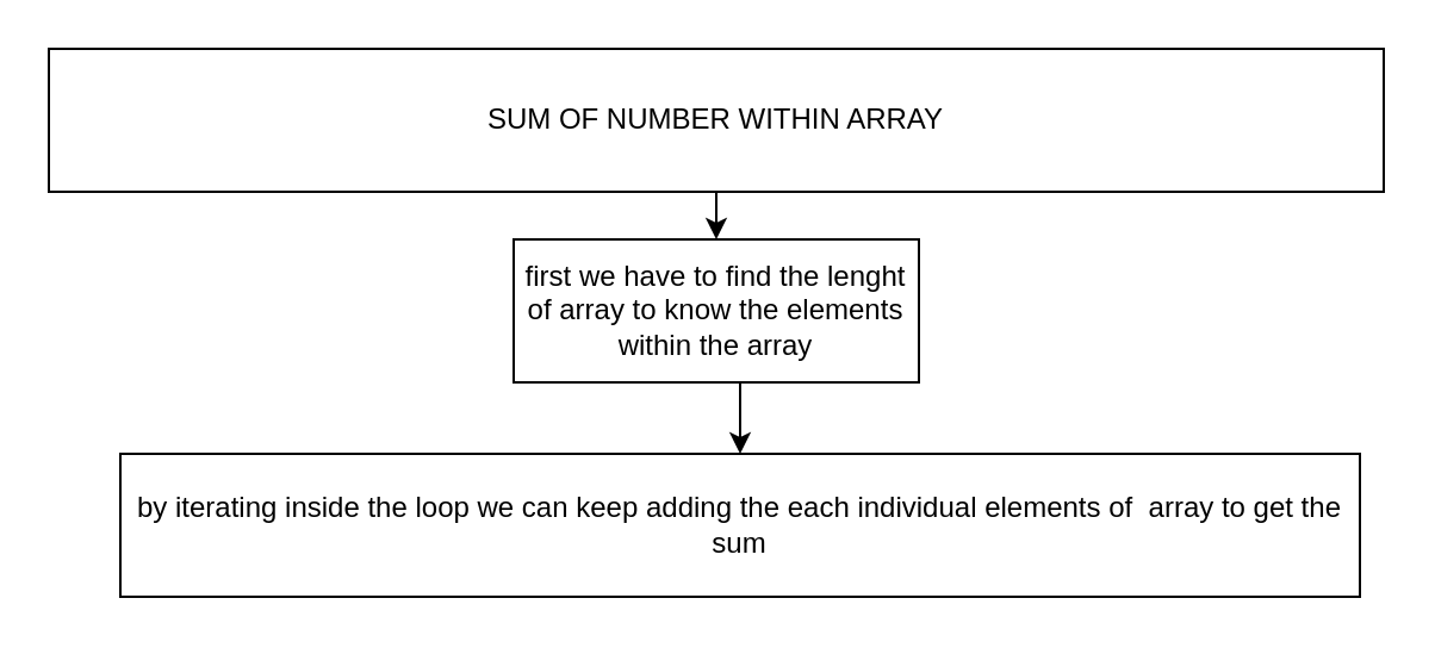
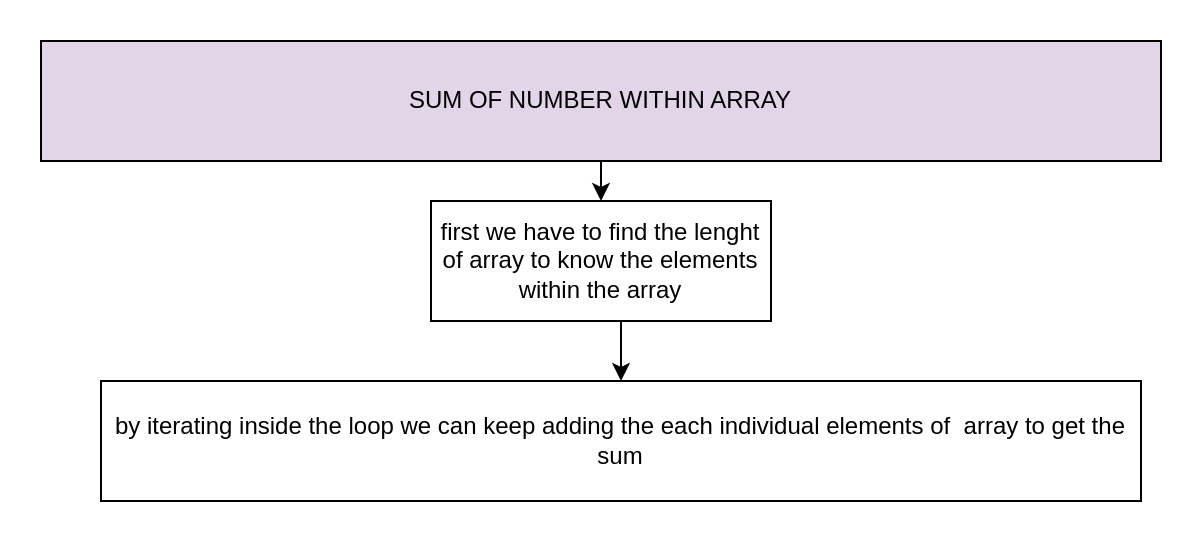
  <mxCell id="0" />
  <mxCell id="1" parent="0" />
  <mxCell id="2" style="edgeStyle=orthogonalEdgeStyle;rounded=0;orthogonalLoop=1;jettySize=auto;html=1;exitX=0.5;exitY=1;exitDx=0;exitDy=0;entryX=0.5;entryY=0;entryDx=0;entryDy=0;" edge="1" parent="1" source="3" target="5"><mxGeometry relative="1" as="geometry"><mxPoint x="300" y="150" as="targetPoint" /></mxGeometry></mxCell>
- <mxCell id="3" value="SUM OF NUMBER WITHIN ARRAY" style="rounded=0;whiteSpace=wrap;html=1;" vertex="1" parent="1"><mxGeometry x="20" y="20" width="560" height="60" as="geometry" /></mxCell>
+ <mxCell id="3" value="SUM OF NUMBER WITHIN ARRAY" style="rounded=0;whiteSpace=wrap;html=1;fillColor=#e1d5e7;" vertex="1" parent="1"><mxGeometry x="20" y="20" width="560" height="60" as="geometry" /></mxCell>
  <mxCell id="4" style="edgeStyle=orthogonalEdgeStyle;rounded=0;orthogonalLoop=1;jettySize=auto;html=1;exitX=0.5;exitY=1;exitDx=0;exitDy=0;entryX=0.5;entryY=0;entryDx=0;entryDy=0;" edge="1" parent="1" source="5" target="6"><mxGeometry relative="1" as="geometry" /></mxCell>
  <mxCell id="5" value="first we have to find the lenght of array to know the elements within the array" style="rounded=0;whiteSpace=wrap;html=1;" vertex="1" parent="1"><mxGeometry x="215" y="100" width="170" height="60" as="geometry" /></mxCell>
  <mxCell id="6" value="by iterating inside the loop we can keep adding the each individual elements of&amp;nbsp; array to get the sum" style="rounded=0;whiteSpace=wrap;html=1;" vertex="1" parent="1"><mxGeometry x="50" y="190" width="520" height="60" as="geometry" /></mxCell>
